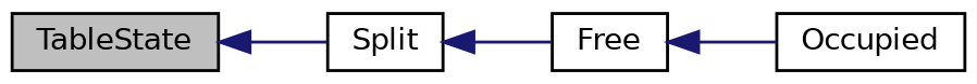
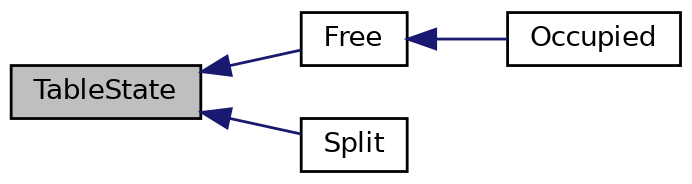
  digraph {
    rankdir=LR
    node [color=black fillcolor=white fontname=Helvetica fontsize=10 shape=record style=filled]
    edge [color=midnightblue dir=back fontname=Helvetica fontsize=10 labelfontname=Helvetica labelfontsize=10 style=solid]
    n1 [fillcolor=grey75 fontcolor=black height=0.2 label=TableState width=0.4]
    n2 [height=0.2 label=Free width=0.4]
    n3 [height=0.2 label=Split width=0.4]
    n4 [height=0.2 label=Occupied width=0.4]
-   n3 -> n2
+   n1 -> n2
    n1 -> n3
    n2 -> n4
  }
